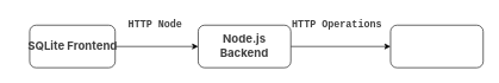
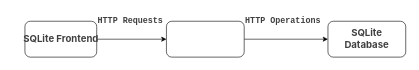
  <mxCell id="0" style=";html=1;" />
  <mxCell id="1" style=";html=1;" parent="0" />
  <mxCell id="2" style="edgeStyle=orthogonalEdgeStyle;rounded=0;orthogonalLoop=1;jettySize=auto;html=1;exitX=1;exitY=0.5;exitDx=0;exitDy=0;entryX=0;entryY=0.5;entryDx=0;entryDy=0;" edge="1" parent="1" source="3" target="5"><mxGeometry relative="1" as="geometry" /></mxCell>
  <mxCell id="3" value="" style="rounded=1;whiteSpace=wrap;html=1;fontFamily=Verdana;" vertex="1" parent="1"><mxGeometry x="40.5" y="35" width="120" height="60" as="geometry" /></mxCell>
  <mxCell id="4" style="edgeStyle=orthogonalEdgeStyle;rounded=0;orthogonalLoop=1;jettySize=auto;html=1;entryX=0;entryY=0.5;entryDx=0;entryDy=0;" edge="1" parent="1" source="5" target="6"><mxGeometry relative="1" as="geometry" /></mxCell>
  <mxCell id="5" value="" style="rounded=1;whiteSpace=wrap;html=1;" vertex="1" parent="1"><mxGeometry x="277" y="35" width="130" height="60" as="geometry" /></mxCell>
  <mxCell id="6" value="" style="rounded=1;whiteSpace=wrap;html=1;" vertex="1" parent="1"><mxGeometry x="547" y="35" width="130" height="60" as="geometry" /></mxCell>
  <mxCell id="7" value="&lt;strong style=&quot;color: rgb(64, 64, 64); font-family: DeepSeek-CJK-patch, Inter, system-ui, -apple-system, BlinkMacSystemFont, &amp;quot;Segoe UI&amp;quot;, Roboto, &amp;quot;Noto Sans&amp;quot;, Ubuntu, Cantarell, &amp;quot;Helvetica Neue&amp;quot;, Oxygen, &amp;quot;Open Sans&amp;quot;, sans-serif; font-size: 16.002px; text-align: left;&quot;&gt;SQLite Frontend&lt;/strong&gt;" style="text;strokeColor=none;align=center;fillColor=none;html=1;verticalAlign=middle;whiteSpace=wrap;rounded=0;" vertex="1" parent="1"><mxGeometry x="20.5" y="50" width="160" height="30" as="geometry" /></mxCell>
- <mxCell id="8" value="&lt;strong style=&quot;color: rgb(64, 64, 64); font-family: DeepSeek-CJK-patch, Inter, system-ui, -apple-system, BlinkMacSystemFont, &amp;quot;Segoe UI&amp;quot;, Roboto, &amp;quot;Noto Sans&amp;quot;, Ubuntu, Cantarell, &amp;quot;Helvetica Neue&amp;quot;, Oxygen, &amp;quot;Open Sans&amp;quot;, sans-serif; font-size: 16.002px; text-align: left;&quot;&gt;Node.js Backend&lt;/strong&gt;" style="text;strokeColor=none;align=center;fillColor=none;html=1;verticalAlign=middle;whiteSpace=wrap;rounded=0;" vertex="1" parent="1"><mxGeometry x="277" y="50" width="130" height="30" as="geometry" /></mxCell>
- <mxCell id="10" value="&lt;span style=&quot;color: rgb(64, 64, 64); font-family: Menlo, &amp;quot;Roboto Mono&amp;quot;, &amp;quot;Courier New&amp;quot;, Courier, monospace, Inter, sans-serif; font-size: 14.002px; text-align: left;&quot;&gt;HTTP Node&lt;/span&gt;" style="text;strokeColor=none;align=center;fillColor=none;html=1;verticalAlign=middle;whiteSpace=wrap;rounded=0;fontStyle=1" vertex="1" parent="1"><mxGeometry x="157" y="20" width="120" height="30" as="geometry" /></mxCell>
+ <mxCell id="9" value="&lt;strong style=&quot;color: rgb(64, 64, 64); font-family: DeepSeek-CJK-patch, Inter, system-ui, -apple-system, BlinkMacSystemFont, &amp;quot;Segoe UI&amp;quot;, Roboto, &amp;quot;Noto Sans&amp;quot;, Ubuntu, Cantarell, &amp;quot;Helvetica Neue&amp;quot;, Oxygen, &amp;quot;Open Sans&amp;quot;, sans-serif; font-size: 16.002px; text-align: left;&quot;&gt;SQLite Database&lt;/strong&gt;" style="text;strokeColor=none;align=center;fillColor=none;html=1;verticalAlign=middle;whiteSpace=wrap;rounded=0;" vertex="1" parent="1"><mxGeometry x="547" y="50" width="130" height="30" as="geometry" /></mxCell>
+ <mxCell id="10" value="&lt;span style=&quot;color: rgb(64, 64, 64); font-family: Menlo, &amp;quot;Roboto Mono&amp;quot;, &amp;quot;Courier New&amp;quot;, Courier, monospace, Inter, sans-serif; font-size: 14.002px; text-align: left;&quot;&gt;HTTP Requests&lt;/span&gt;" style="text;strokeColor=none;align=center;fillColor=none;html=1;verticalAlign=middle;whiteSpace=wrap;rounded=0;fontStyle=1" vertex="1" parent="1"><mxGeometry x="157" y="20" width="120" height="30" as="geometry" /></mxCell>
  <mxCell id="11" value="&lt;span style=&quot;color: rgb(64, 64, 64); font-family: Menlo, &amp;quot;Roboto Mono&amp;quot;, &amp;quot;Courier New&amp;quot;, Courier, monospace, Inter, sans-serif; font-size: 14.002px; text-align: left;&quot;&gt;HTTP Operations&lt;/span&gt;" style="text;strokeColor=none;align=center;fillColor=none;html=1;verticalAlign=middle;whiteSpace=wrap;rounded=0;fontStyle=1" vertex="1" parent="1"><mxGeometry x="407" y="20" width="130" height="30" as="geometry" /></mxCell>
